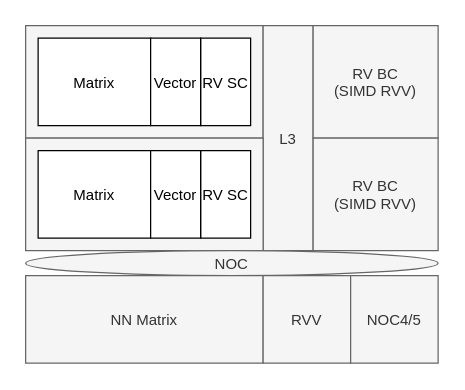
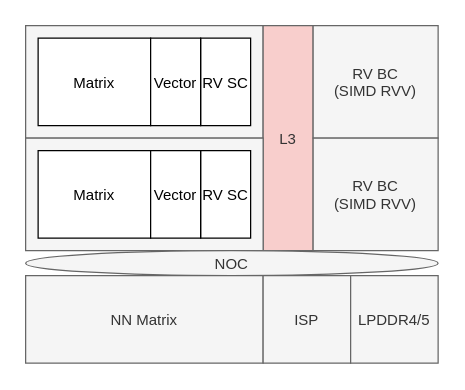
  <mxCell id="0" />
  <mxCell id="1" parent="0" />
  <mxCell id="2" value="" style="rounded=0;fillColor=#f5f5f5;fontColor=#333333;strokeColor=#666666;" vertex="1" parent="1"><mxGeometry x="20" y="20" width="190" height="90" as="geometry" /></mxCell>
  <mxCell id="3" value="RV SC" style="rounded=0;" vertex="1" parent="1"><mxGeometry x="160" y="30" width="40" height="70" as="geometry" /></mxCell>
  <mxCell id="4" value="Matrix" style="rounded=0;" vertex="1" parent="1"><mxGeometry x="30" y="30" width="90" height="70" as="geometry" /></mxCell>
- <mxCell id="5" value="L3" style="rounded=0;fillColor=#f5f5f5;fontColor=#333333;strokeColor=#666666;" vertex="1" parent="1"><mxGeometry x="210" y="20" width="40" height="180" as="geometry" /></mxCell>
+ <mxCell id="5" value="L3" style="rounded=0;fillColor=#f8cecc;fontColor=#333333;strokeColor=#666666;" vertex="1" parent="1"><mxGeometry x="210" y="20" width="40" height="180" as="geometry" /></mxCell>
  <mxCell id="6" value="RV BC&#10;(SIMD RVV)" style="rounded=0;fillColor=#f5f5f5;fontColor=#333333;strokeColor=#666666;" vertex="1" parent="1"><mxGeometry x="250" y="20" width="100" height="90" as="geometry" /></mxCell>
  <mxCell id="7" value="RV BC&#10;(SIMD RVV)" style="rounded=0;fillColor=#f5f5f5;fontColor=#333333;strokeColor=#666666;" vertex="1" parent="1"><mxGeometry x="250" y="110" width="100" height="90" as="geometry" /></mxCell>
  <mxCell id="8" value="Vector" style="rounded=0;" vertex="1" parent="1"><mxGeometry x="120" y="30" width="40" height="70" as="geometry" /></mxCell>
  <mxCell id="9" value="" style="rounded=0;fillColor=#f5f5f5;fontColor=#333333;strokeColor=#666666;" vertex="1" parent="1"><mxGeometry x="20" y="110" width="190" height="90" as="geometry" /></mxCell>
  <mxCell id="10" value="RV SC" style="rounded=0;" vertex="1" parent="1"><mxGeometry x="160" y="120" width="40" height="70" as="geometry" /></mxCell>
  <mxCell id="11" value="Matrix" style="rounded=0;" vertex="1" parent="1"><mxGeometry x="30" y="120" width="90" height="70" as="geometry" /></mxCell>
  <mxCell id="12" value="Vector" style="rounded=0;" vertex="1" parent="1"><mxGeometry x="120" y="120" width="40" height="70" as="geometry" /></mxCell>
  <mxCell id="13" value="NOC" style="ellipse;fillColor=#f5f5f5;fontColor=#333333;strokeColor=#666666;" vertex="1" parent="1"><mxGeometry x="20" y="200" width="330" height="20" as="geometry" /></mxCell>
  <mxCell id="14" value="NN Matrix" style="rounded=0;fillColor=#f5f5f5;fontColor=#333333;strokeColor=#666666;" vertex="1" parent="1"><mxGeometry x="20" y="220" width="190" height="70" as="geometry" /></mxCell>
- <mxCell id="15" value="RVV" style="rounded=0;fillColor=#f5f5f5;fontColor=#333333;strokeColor=#666666;" vertex="1" parent="1"><mxGeometry x="210" y="220" width="70" height="70" as="geometry" /></mxCell>
- <mxCell id="16" value="NOC4/5" style="rounded=0;fillColor=#f5f5f5;fontColor=#333333;strokeColor=#666666;" vertex="1" parent="1"><mxGeometry x="280" y="220" width="70" height="70" as="geometry" /></mxCell>
+ <mxCell id="15" value="ISP" style="rounded=0;fillColor=#f5f5f5;fontColor=#333333;strokeColor=#666666;" vertex="1" parent="1"><mxGeometry x="210" y="220" width="70" height="70" as="geometry" /></mxCell>
+ <mxCell id="16" value="LPDDR4/5" style="rounded=0;fillColor=#f5f5f5;fontColor=#333333;strokeColor=#666666;" vertex="1" parent="1"><mxGeometry x="280" y="220" width="70" height="70" as="geometry" /></mxCell>
